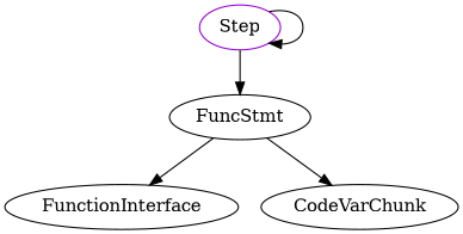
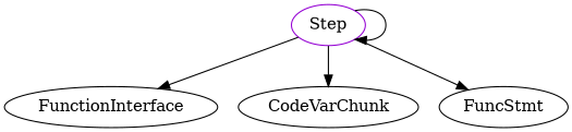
  digraph {
    n1 [color=darkviolet label=Step shape=oval]
    FunctionInterface
    CodeVarChunk
    FuncStmt
    n1 -> n1
-   FuncStmt -> FunctionInterface
-   FuncStmt -> CodeVarChunk
+   n1 -> FunctionInterface
+   n1 -> CodeVarChunk
    n1 -> FuncStmt
  }
